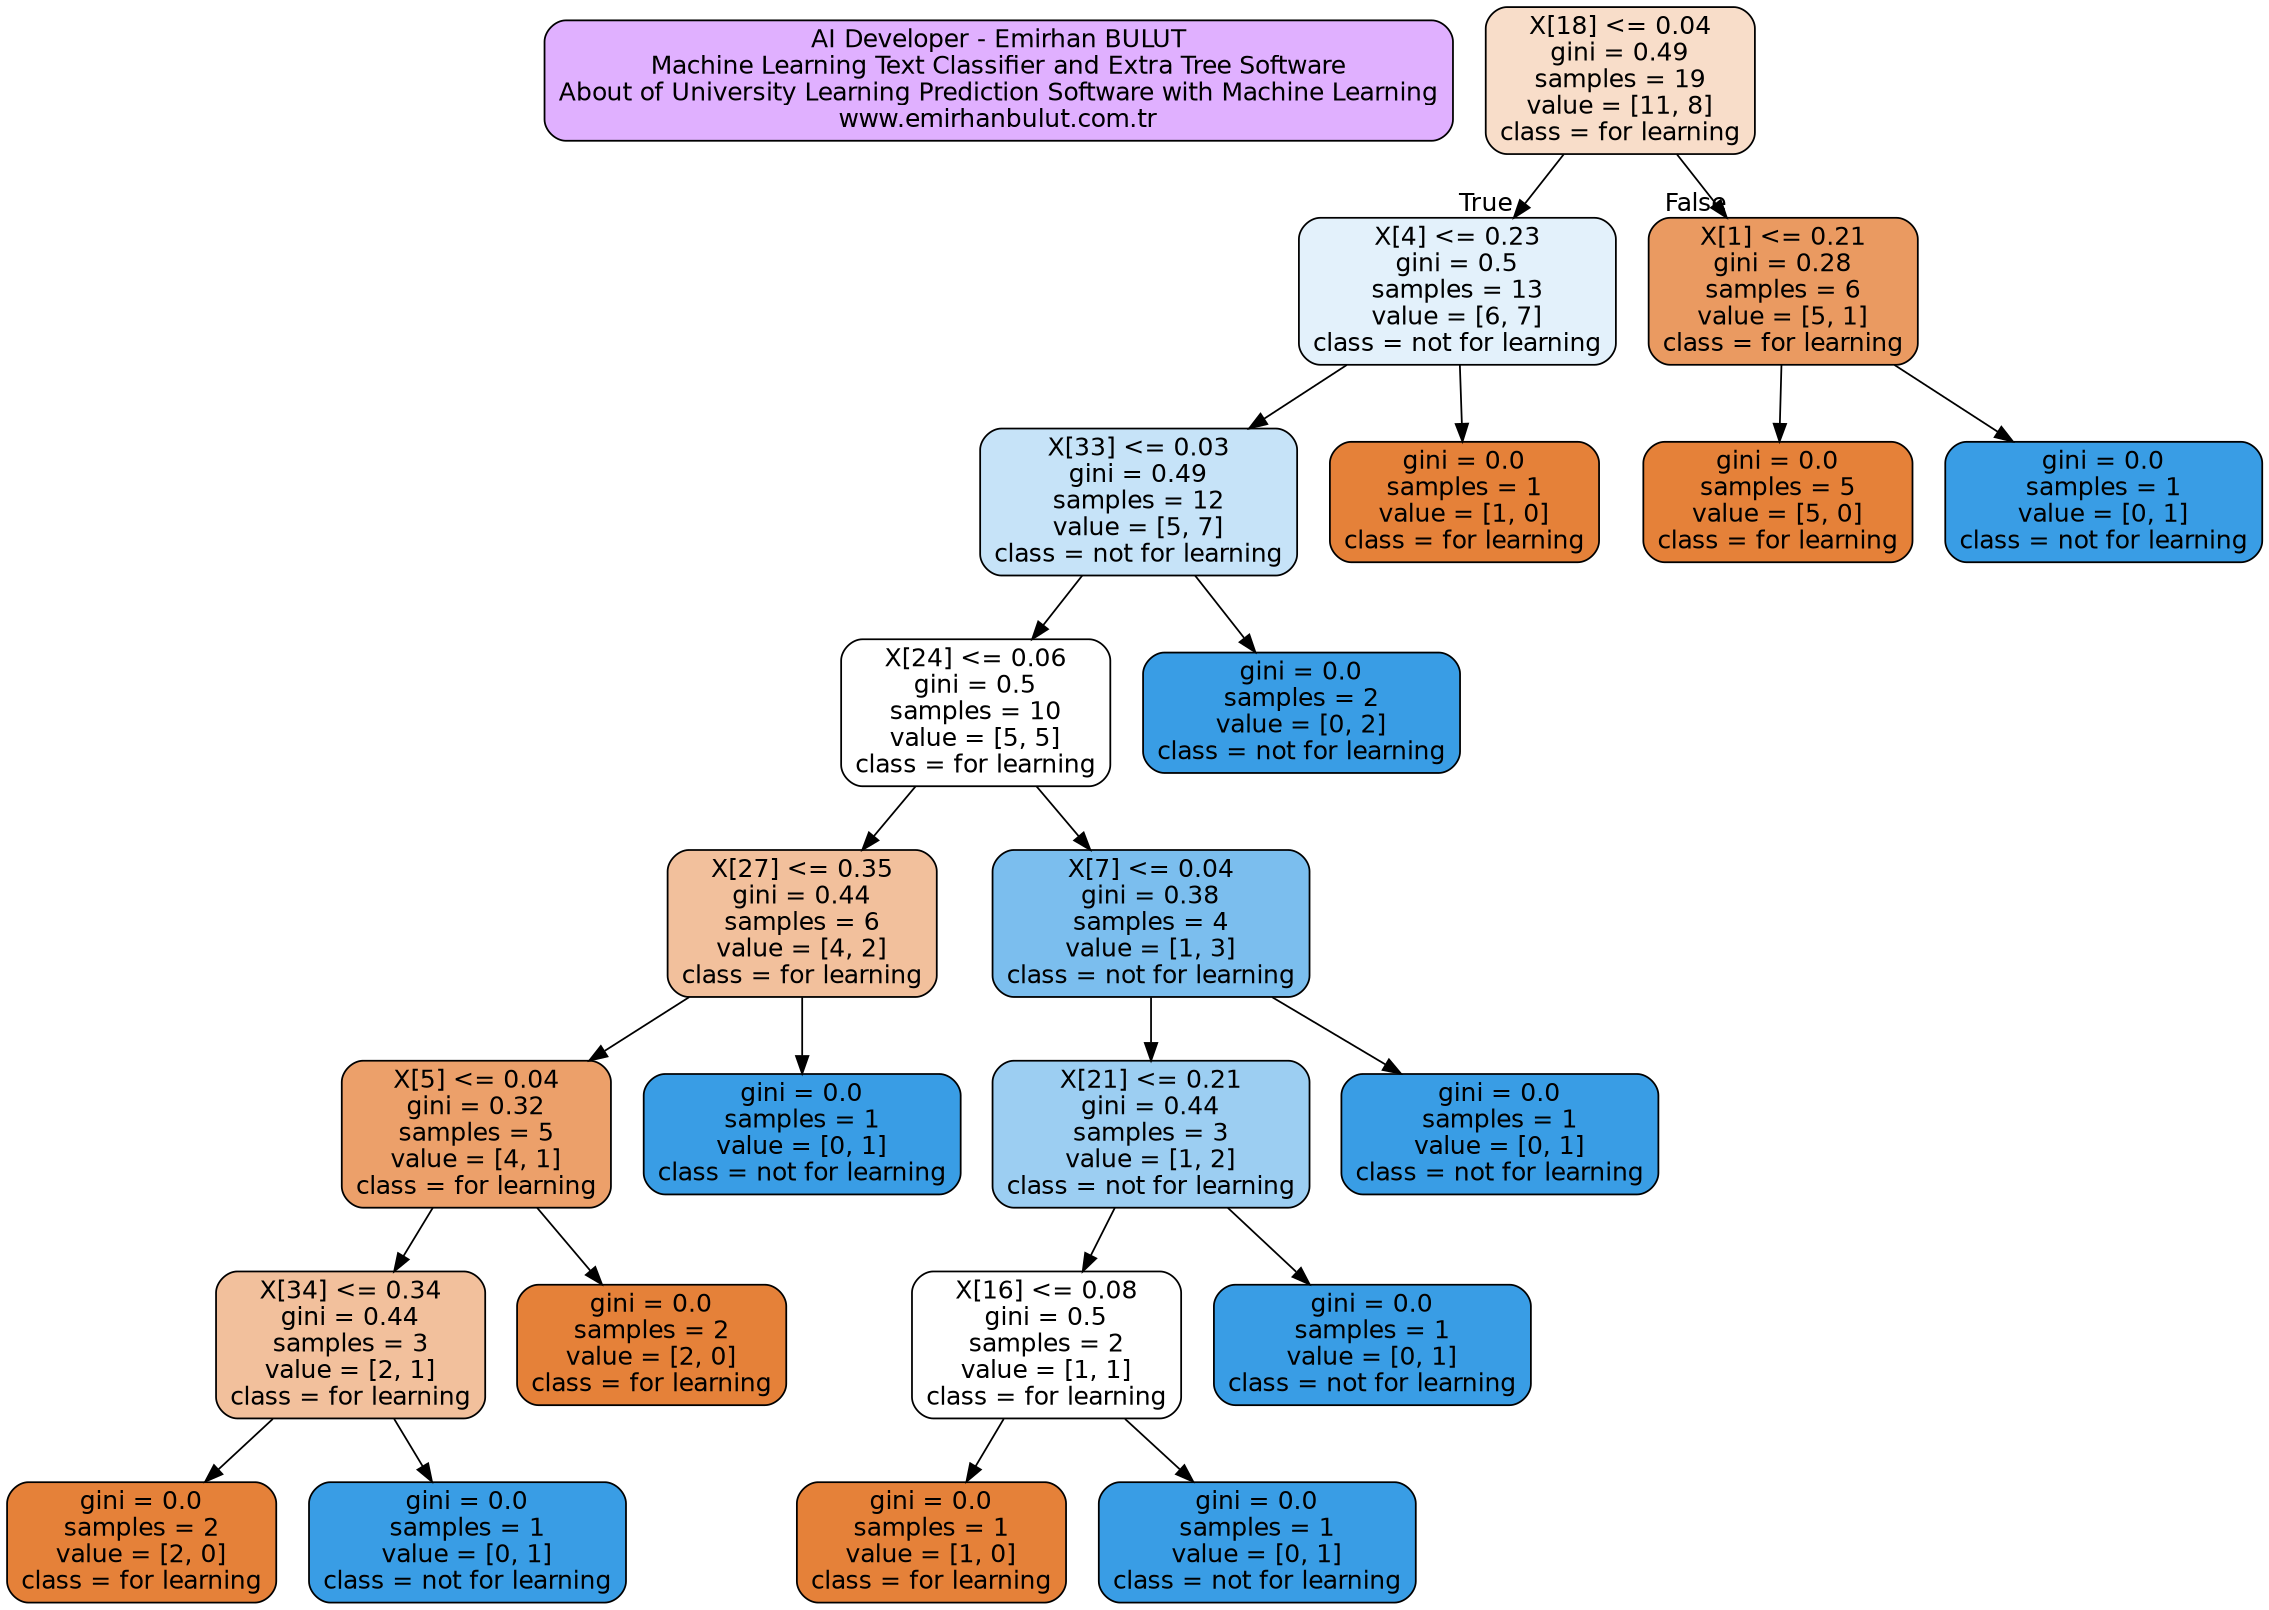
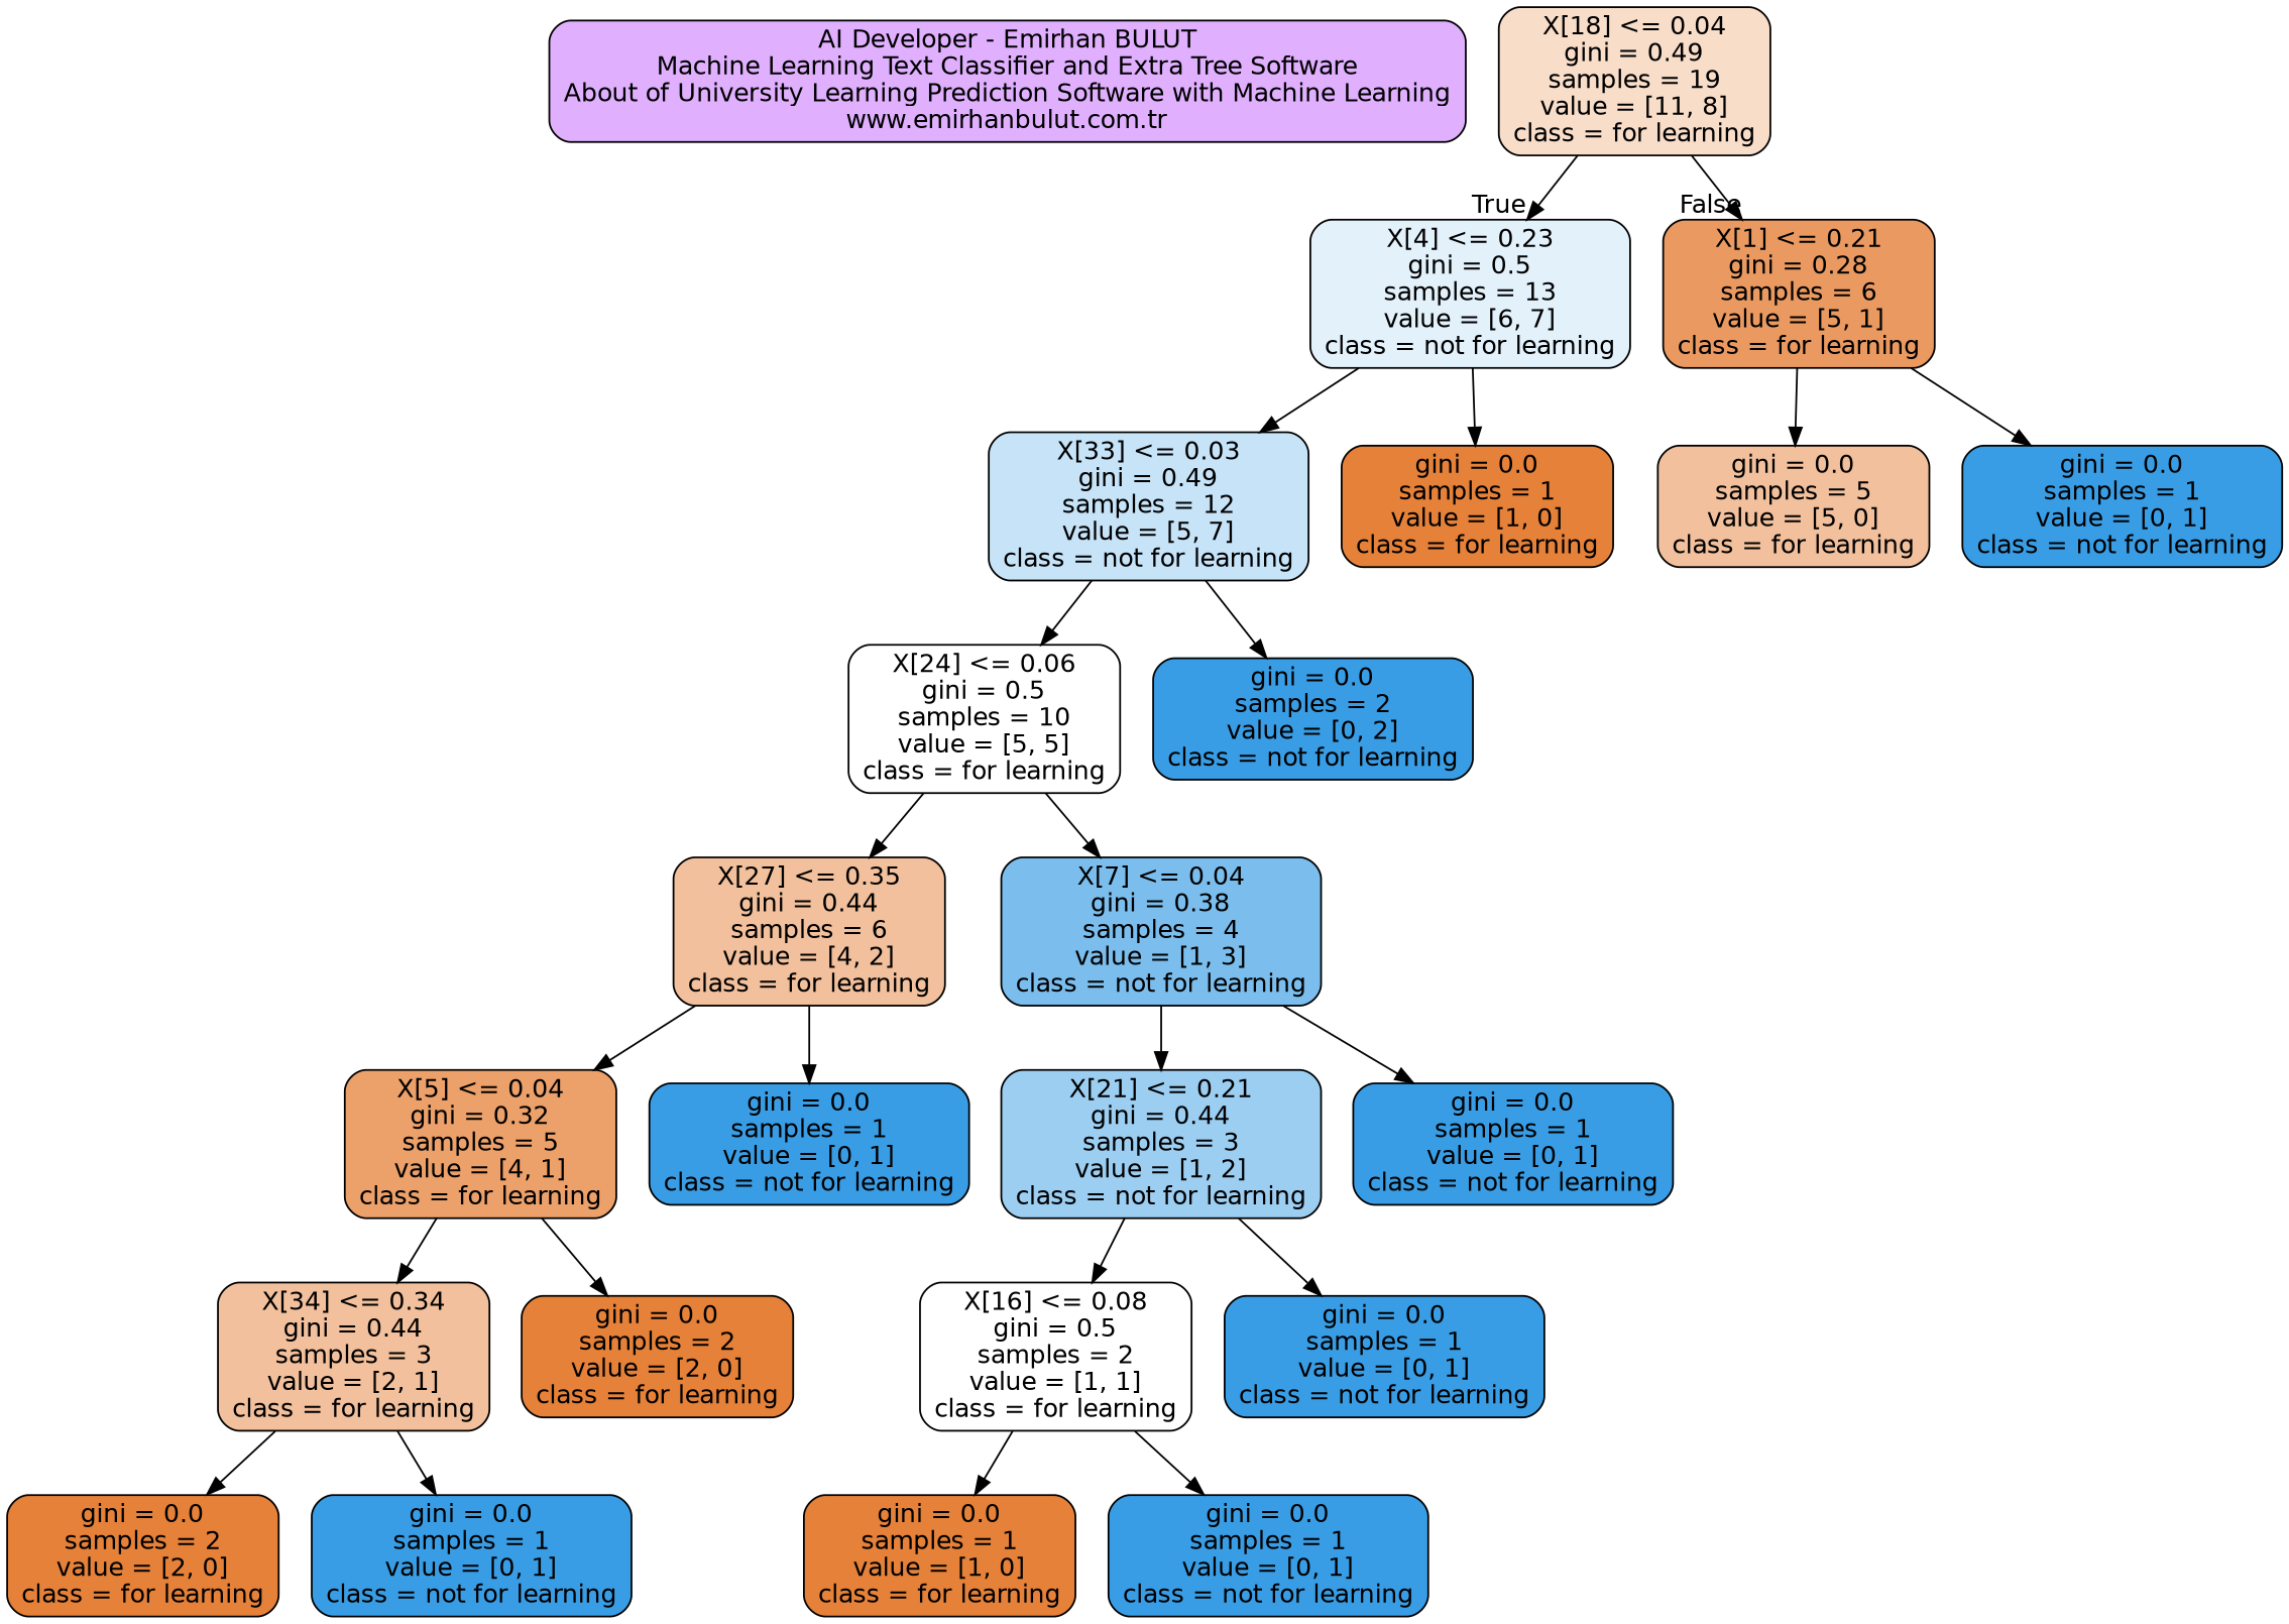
  digraph {
    node [color=black fillcolor="#399de5" fontname=helvetica shape=box style="filled, rounded"]
    edge [fontname=helvetica]
    n1 [fillcolor="#e0b0ff" label="AI Developer - Emirhan BULUT\nMachine Learning Text Classifier and Extra Tree Software\nAbout of University Learning Prediction Software with Machine Learning\nwww.emirhanbulut.com.tr"]
    n2 [fillcolor="#f8ddc9" label="X[18] <= 0.04\ngini = 0.49\nsamples = 19\nvalue = [11, 8]\nclass = for learning"]
    n3 [fillcolor="#e3f1fb" label="X[4] <= 0.23\ngini = 0.5\nsamples = 13\nvalue = [6, 7]\nclass = not for learning"]
    n4 [fillcolor="#ea9a61" label="X[1] <= 0.21\ngini = 0.28\nsamples = 6\nvalue = [5, 1]\nclass = for learning"]
    n5 [fillcolor="#c6e3f8" label="X[33] <= 0.03\ngini = 0.49\nsamples = 12\nvalue = [5, 7]\nclass = not for learning"]
    n6 [fillcolor="#e58139" label="gini = 0.0\nsamples = 1\nvalue = [1, 0]\nclass = for learning"]
    n7 [fillcolor="#ffffff" label="X[24] <= 0.06\ngini = 0.5\nsamples = 10\nvalue = [5, 5]\nclass = for learning"]
    n8 [label="gini = 0.0\nsamples = 2\nvalue = [0, 2]\nclass = not for learning"]
    n9 [fillcolor="#f2c09c" label="X[27] <= 0.35\ngini = 0.44\nsamples = 6\nvalue = [4, 2]\nclass = for learning"]
    n10 [fillcolor="#7bbeee" label="X[7] <= 0.04\ngini = 0.38\nsamples = 4\nvalue = [1, 3]\nclass = not for learning"]
    n11 [fillcolor="#eca06a" label="X[5] <= 0.04\ngini = 0.32\nsamples = 5\nvalue = [4, 1]\nclass = for learning"]
    n12 [label="gini = 0.0\nsamples = 1\nvalue = [0, 1]\nclass = not for learning"]
    n13 [fillcolor="#f2c09c" label="X[34] <= 0.34\ngini = 0.44\nsamples = 3\nvalue = [2, 1]\nclass = for learning"]
    n14 [fillcolor="#e58139" label="gini = 0.0\nsamples = 2\nvalue = [2, 0]\nclass = for learning"]
    n15 [fillcolor="#e58139" label="gini = 0.0\nsamples = 2\nvalue = [2, 0]\nclass = for learning"]
    n16 [label="gini = 0.0\nsamples = 1\nvalue = [0, 1]\nclass = not for learning"]
    n17 [fillcolor="#9ccef2" label="X[21] <= 0.21\ngini = 0.44\nsamples = 3\nvalue = [1, 2]\nclass = not for learning"]
    n18 [label="gini = 0.0\nsamples = 1\nvalue = [0, 1]\nclass = not for learning"]
    n19 [fillcolor="#ffffff" label="X[16] <= 0.08\ngini = 0.5\nsamples = 2\nvalue = [1, 1]\nclass = for learning"]
    n20 [label="gini = 0.0\nsamples = 1\nvalue = [0, 1]\nclass = not for learning"]
    n21 [fillcolor="#e58139" label="gini = 0.0\nsamples = 1\nvalue = [1, 0]\nclass = for learning"]
    n22 [label="gini = 0.0\nsamples = 1\nvalue = [0, 1]\nclass = not for learning"]
-   n23 [fillcolor="#e58139" label="gini = 0.0\nsamples = 5\nvalue = [5, 0]\nclass = for learning"]
+   n23 [fillcolor="#f2c09c" label="gini = 0.0\nsamples = 5\nvalue = [5, 0]\nclass = for learning"]
    n24 [label="gini = 0.0\nsamples = 1\nvalue = [0, 1]\nclass = not for learning"]
    n2 -> n3 [headlabel=True labelangle=45 labeldistance=2.5]
    n2 -> n4 [headlabel=False labelangle=-45 labeldistance=2.5]
    n3 -> n5
    n3 -> n6
    n4 -> n23
    n4 -> n24
    n5 -> n7
    n5 -> n8
    n7 -> n9
    n7 -> n10
    n9 -> n11
    n9 -> n12
    n10 -> n17
    n10 -> n18
    n11 -> n13
    n11 -> n14
    n13 -> n15
    n13 -> n16
    n17 -> n19
    n17 -> n20
    n19 -> n21
    n19 -> n22
  }
